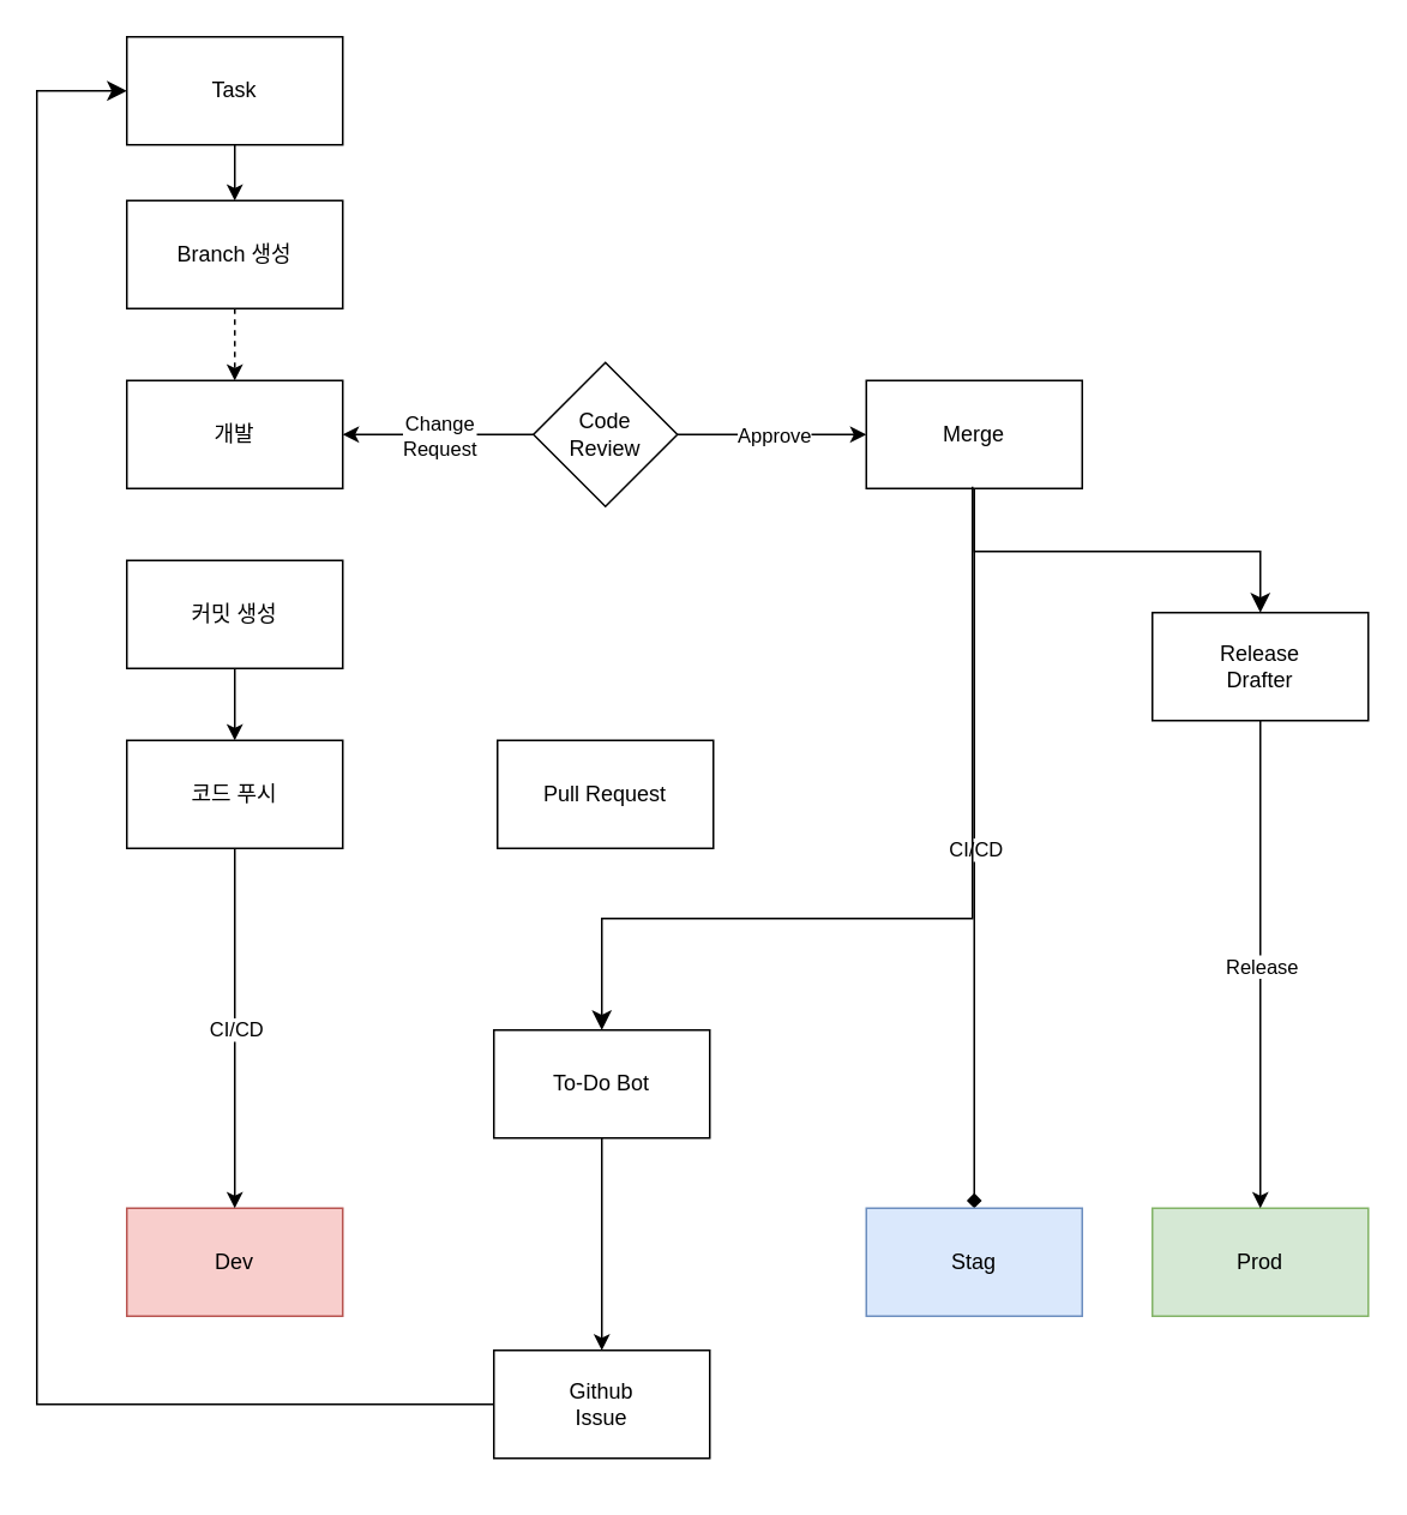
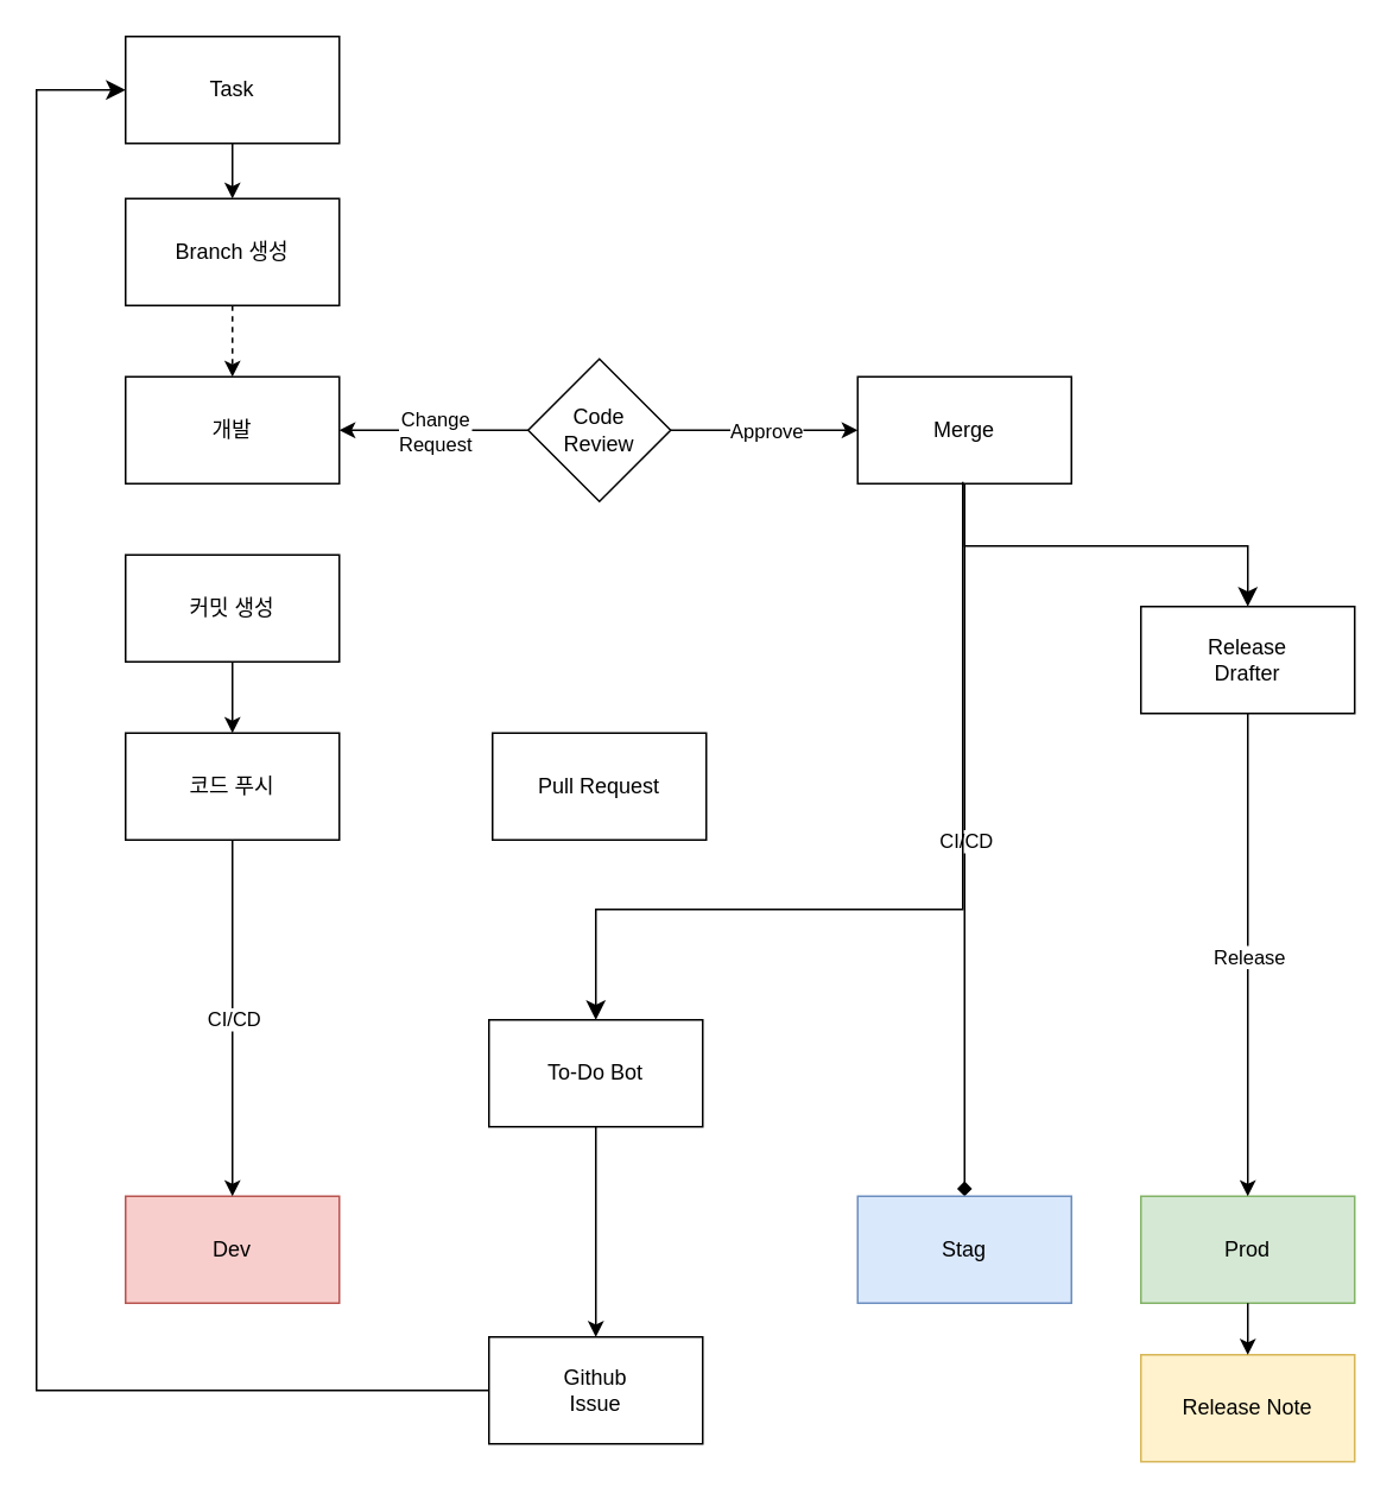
  <mxCell id="0" />
  <mxCell id="1" parent="0" />
  <mxCell id="2" value="Branch 생성" style="rounded=0;whiteSpace=wrap;html=1;" vertex="1" parent="1"><mxGeometry x="70" y="111" width="120" height="60" as="geometry" /></mxCell>
  <mxCell id="3" value="커밋 생성" style="rounded=0;whiteSpace=wrap;html=1;" vertex="1" parent="1"><mxGeometry x="70" y="311" width="120" height="60" as="geometry" /></mxCell>
  <mxCell id="4" value="코드 푸시" style="rounded=0;whiteSpace=wrap;html=1;" vertex="1" parent="1"><mxGeometry x="70" y="411" width="120" height="60" as="geometry" /></mxCell>
  <mxCell id="5" value="Pull Request" style="rounded=0;whiteSpace=wrap;html=1;" vertex="1" parent="1"><mxGeometry x="276" y="411" width="120" height="60" as="geometry" /></mxCell>
  <mxCell id="6" value="" style="endArrow=classic;html=1;rounded=0;entryX=0.5;entryY=0;entryDx=0;entryDy=0;exitX=0.5;exitY=1;exitDx=0;exitDy=0;" edge="1" parent="1" source="3" target="4"><mxGeometry width="50" height="50" relative="1" as="geometry"><mxPoint x="10" y="351" as="sourcePoint" /><mxPoint x="60" y="301" as="targetPoint" /></mxGeometry></mxCell>
  <mxCell id="7" value="개발" style="rounded=0;whiteSpace=wrap;html=1;" vertex="1" parent="1"><mxGeometry x="70" y="211" width="120" height="60" as="geometry" /></mxCell>
  <mxCell id="8" value="Code&lt;br&gt;Review" style="rhombus;whiteSpace=wrap;html=1;" vertex="1" parent="1"><mxGeometry x="296" y="201" width="80" height="80" as="geometry" /></mxCell>
  <mxCell id="9" value="" style="endArrow=classic;html=1;rounded=0;exitX=0;exitY=0.5;exitDx=0;exitDy=0;entryX=1;entryY=0.5;entryDx=0;entryDy=0;" edge="1" parent="1" source="8" target="7"><mxGeometry relative="1" as="geometry"><mxPoint x="350" y="201" as="sourcePoint" /><mxPoint x="450" y="201" as="targetPoint" /></mxGeometry></mxCell>
  <mxCell id="10" value="Change&lt;br&gt;Request" style="edgeLabel;resizable=0;html=1;align=center;verticalAlign=middle;" connectable="0" vertex="1" parent="9"><mxGeometry relative="1" as="geometry" /></mxCell>
  <mxCell id="11" value="" style="endArrow=classic;html=1;rounded=0;exitX=1;exitY=0.5;exitDx=0;exitDy=0;entryX=0;entryY=0.5;entryDx=0;entryDy=0;" edge="1" parent="1" source="8" target="13"><mxGeometry relative="1" as="geometry"><mxPoint x="404" y="240.52" as="sourcePoint" /><mxPoint x="504" y="240.52" as="targetPoint" /></mxGeometry></mxCell>
  <mxCell id="12" value="Approve" style="edgeLabel;resizable=0;html=1;align=center;verticalAlign=middle;" connectable="0" vertex="1" parent="11"><mxGeometry relative="1" as="geometry" /></mxCell>
  <mxCell id="13" value="Merge" style="rounded=0;whiteSpace=wrap;html=1;" vertex="1" parent="1"><mxGeometry x="481" y="211" width="120" height="60" as="geometry" /></mxCell>
  <mxCell id="14" value="Dev" style="rounded=0;whiteSpace=wrap;html=1;fillColor=#f8cecc;strokeColor=#b85450;" vertex="1" parent="1"><mxGeometry x="70" y="671" width="120" height="60" as="geometry" /></mxCell>
  <mxCell id="15" value="" style="endArrow=classic;html=1;rounded=0;exitX=0.5;exitY=1;exitDx=0;exitDy=0;" edge="1" parent="1" source="4" target="14"><mxGeometry relative="1" as="geometry"><mxPoint x="170" y="512" as="sourcePoint" /><mxPoint x="290" y="512" as="targetPoint" /></mxGeometry></mxCell>
  <mxCell id="16" value="CI/CD" style="edgeLabel;resizable=0;html=1;align=center;verticalAlign=middle;" connectable="0" vertex="1" parent="15"><mxGeometry relative="1" as="geometry" /></mxCell>
  <mxCell id="17" value="" style="endArrow=diamond;html=1;rounded=0;exitX=0.5;exitY=1;exitDx=0;exitDy=0;entryX=0.5;entryY=0;entryDx=0;entryDy=0;" edge="1" parent="1" source="13" target="19"><mxGeometry relative="1" as="geometry"><mxPoint x="520" y="382" as="sourcePoint" /><mxPoint x="520" y="483" as="targetPoint" /></mxGeometry></mxCell>
  <mxCell id="18" value="CI/CD" style="edgeLabel;resizable=0;html=1;align=center;verticalAlign=middle;" connectable="0" vertex="1" parent="17"><mxGeometry relative="1" as="geometry" /></mxCell>
  <mxCell id="19" value="Stag" style="rounded=0;whiteSpace=wrap;html=1;fillColor=#dae8fc;strokeColor=#6c8ebf;" vertex="1" parent="1"><mxGeometry x="481" y="671" width="120" height="60" as="geometry" /></mxCell>
  <mxCell id="20" value="To-Do Bot" style="rounded=0;whiteSpace=wrap;html=1;" vertex="1" parent="1"><mxGeometry x="274" y="572" width="120" height="60" as="geometry" /></mxCell>
  <mxCell id="21" value="Release&lt;br&gt;Drafter" style="rounded=0;whiteSpace=wrap;html=1;" vertex="1" parent="1"><mxGeometry x="640" y="340" width="120" height="60" as="geometry" /></mxCell>
  <mxCell id="22" value="Task" style="rounded=0;whiteSpace=wrap;html=1;" vertex="1" parent="1"><mxGeometry x="70" y="20" width="120" height="60" as="geometry" /></mxCell>
  <mxCell id="23" value="" style="endArrow=classic;html=1;rounded=0;exitX=0.5;exitY=1;exitDx=0;exitDy=0;dashed=1;" edge="1" parent="1" source="2" target="7"><mxGeometry width="50" height="50" relative="1" as="geometry"><mxPoint x="200" y="190" as="sourcePoint" /><mxPoint x="420" y="70" as="targetPoint" /></mxGeometry></mxCell>
  <mxCell id="24" value="" style="endArrow=classic;html=1;rounded=0;exitX=0.5;exitY=1;exitDx=0;exitDy=0;entryX=0.5;entryY=0;entryDx=0;entryDy=0;" edge="1" parent="1" source="22" target="2"><mxGeometry width="50" height="50" relative="1" as="geometry"><mxPoint x="210" y="200" as="sourcePoint" /><mxPoint x="430" y="80" as="targetPoint" /></mxGeometry></mxCell>
  <mxCell id="25" value="" style="edgeStyle=elbowEdgeStyle;elbow=vertical;endArrow=classic;html=1;curved=0;rounded=0;endSize=8;startSize=8;entryX=0.5;entryY=0;entryDx=0;entryDy=0;" edge="1" parent="1" target="20"><mxGeometry width="50" height="50" relative="1" as="geometry"><mxPoint x="540" y="270" as="sourcePoint" /><mxPoint x="490" y="380" as="targetPoint" /><Array as="points"><mxPoint x="410" y="510" /></Array></mxGeometry></mxCell>
  <mxCell id="26" value="" style="edgeStyle=elbowEdgeStyle;elbow=vertical;endArrow=classic;html=1;curved=0;rounded=0;endSize=8;startSize=8;entryX=0.5;entryY=0;entryDx=0;entryDy=0;exitX=0.5;exitY=1;exitDx=0;exitDy=0;" edge="1" parent="1" source="13" target="21"><mxGeometry width="50" height="50" relative="1" as="geometry"><mxPoint x="550" y="280" as="sourcePoint" /><mxPoint x="320" y="390" as="targetPoint" /><Array as="points" /></mxGeometry></mxCell>
  <mxCell id="27" value="" style="edgeStyle=elbowEdgeStyle;elbow=horizontal;endArrow=classic;html=1;curved=0;rounded=0;endSize=8;startSize=8;entryX=0;entryY=0.5;entryDx=0;entryDy=0;exitX=0;exitY=0.5;exitDx=0;exitDy=0;" edge="1" parent="1" source="28" target="22"><mxGeometry width="50" height="50" relative="1" as="geometry"><mxPoint x="220" y="780" as="sourcePoint" /><mxPoint x="50" y="230" as="targetPoint" /><Array as="points"><mxPoint x="20" y="740" /></Array></mxGeometry></mxCell>
  <mxCell id="28" value="Github&lt;br&gt;Issue" style="rounded=0;whiteSpace=wrap;html=1;" vertex="1" parent="1"><mxGeometry x="274" y="750" width="120" height="60" as="geometry" /></mxCell>
  <mxCell id="29" value="" style="endArrow=classic;html=1;rounded=0;exitX=0.5;exitY=1;exitDx=0;exitDy=0;entryX=0.5;entryY=0;entryDx=0;entryDy=0;" edge="1" parent="1" source="20" target="28"><mxGeometry width="50" height="50" relative="1" as="geometry"><mxPoint x="360" y="620" as="sourcePoint" /><mxPoint x="410" y="570" as="targetPoint" /></mxGeometry></mxCell>
  <mxCell id="30" value="Prod" style="rounded=0;whiteSpace=wrap;html=1;fillColor=#d5e8d4;strokeColor=#82b366;" vertex="1" parent="1"><mxGeometry x="640" y="671" width="120" height="60" as="geometry" /></mxCell>
  <mxCell id="31" value="" style="endArrow=classic;html=1;rounded=0;exitX=0.5;exitY=1;exitDx=0;exitDy=0;entryX=0.5;entryY=0;entryDx=0;entryDy=0;" edge="1" parent="1" source="21" target="30"><mxGeometry relative="1" as="geometry"><mxPoint x="630" y="440.09" as="sourcePoint" /><mxPoint x="730" y="440.09" as="targetPoint" /></mxGeometry></mxCell>
  <mxCell id="32" value="Release" style="edgeLabel;resizable=0;html=1;align=center;verticalAlign=middle;" connectable="0" vertex="1" parent="31"><mxGeometry relative="1" as="geometry" /></mxCell>
+ <mxCell id="33" value="Release Note" style="rounded=0;whiteSpace=wrap;html=1;fillColor=#fff2cc;strokeColor=#d6b656;" vertex="1" parent="1"><mxGeometry x="640" y="760" width="120" height="60" as="geometry" /></mxCell>
+ <mxCell id="34" value="" style="endArrow=classic;html=1;rounded=0;exitX=0.5;exitY=1;exitDx=0;exitDy=0;entryX=0.5;entryY=0;entryDx=0;entryDy=0;" edge="1" parent="1" source="30" target="33"><mxGeometry width="50" height="50" relative="1" as="geometry"><mxPoint x="400" y="570" as="sourcePoint" /><mxPoint x="450" y="520" as="targetPoint" /></mxGeometry></mxCell>
